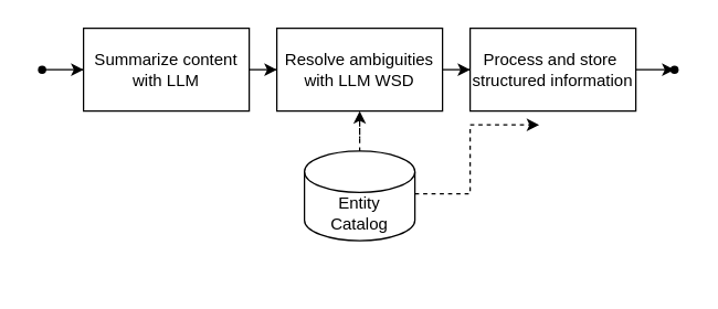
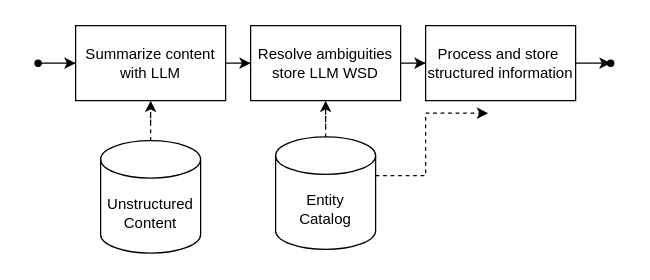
  <mxCell id="0" />
  <mxCell id="1" parent="0" />
+ <mxCell id="2" value="" style="edgeStyle=orthogonalEdgeStyle;rounded=0;orthogonalLoop=1;jettySize=auto;html=1;dashed=1;" edge="1" parent="1" source="3" target="7"><mxGeometry relative="1" as="geometry" /></mxCell>
+ <mxCell id="3" value="Unstructured&lt;br&gt;Content" style="shape=cylinder3;whiteSpace=wrap;html=1;boundedLbl=1;backgroundOutline=1;size=15;" vertex="1" parent="1"><mxGeometry x="80" y="112" width="80" height="90" as="geometry" /></mxCell>
  <mxCell id="4" style="edgeStyle=orthogonalEdgeStyle;rounded=0;orthogonalLoop=1;jettySize=auto;html=1;dashed=1;startArrow=none;startFill=0;" edge="1" parent="1" source="5"><mxGeometry relative="1" as="geometry"><mxPoint x="390" y="90" as="targetPoint" /><Array as="points"><mxPoint x="340" y="140" /><mxPoint x="340" y="90" /></Array></mxGeometry></mxCell>
- <mxCell id="5" value="Entity&lt;br&gt;Catalog" style="shape=cylinder3;whiteSpace=wrap;html=1;boundedLbl=1;backgroundOutline=1;size=15;" vertex="1" parent="1"><mxGeometry x="220" y="109" width="80" height="65" as="geometry" /></mxCell>
+ <mxCell id="5" value="Entity&lt;br&gt;Catalog" style="shape=cylinder3;whiteSpace=wrap;html=1;boundedLbl=1;backgroundOutline=1;size=15;" vertex="1" parent="1"><mxGeometry x="220" y="109" width="80" height="90" as="geometry" /></mxCell>
  <mxCell id="6" value="" style="edgeStyle=orthogonalEdgeStyle;rounded=0;orthogonalLoop=1;jettySize=auto;html=1;" edge="1" parent="1" source="7" target="10"><mxGeometry relative="1" as="geometry" /></mxCell>
  <mxCell id="7" value="Summarize content with LLM" style="rounded=0;whiteSpace=wrap;html=1;" vertex="1" parent="1"><mxGeometry x="60" y="20" width="120" height="60" as="geometry" /></mxCell>
  <mxCell id="8" value="" style="edgeStyle=orthogonalEdgeStyle;rounded=0;orthogonalLoop=1;jettySize=auto;html=1;" edge="1" parent="1" source="10" target="12"><mxGeometry relative="1" as="geometry" /></mxCell>
  <mxCell id="9" value="" style="edgeStyle=orthogonalEdgeStyle;rounded=0;orthogonalLoop=1;jettySize=auto;html=1;dashed=1;startArrow=classic;startFill=1;endArrow=none;endFill=0;" edge="1" parent="1" source="10" target="5"><mxGeometry relative="1" as="geometry" /></mxCell>
- <mxCell id="10" value="Resolve ambiguities with LLM WSD" style="rounded=0;whiteSpace=wrap;html=1;" vertex="1" parent="1"><mxGeometry x="200" y="20" width="120" height="60" as="geometry" /></mxCell>
+ <mxCell id="10" value="Resolve ambiguities store LLM WSD" style="rounded=0;whiteSpace=wrap;html=1;" vertex="1" parent="1"><mxGeometry x="200" y="20" width="120" height="60" as="geometry" /></mxCell>
  <mxCell id="11" value="" style="edgeStyle=orthogonalEdgeStyle;rounded=0;orthogonalLoop=1;jettySize=auto;html=1;" edge="1" parent="1" source="12" target="13"><mxGeometry relative="1" as="geometry" /></mxCell>
  <mxCell id="12" value="Process and store&amp;nbsp;&lt;br&gt;structured information" style="rounded=0;whiteSpace=wrap;html=1;" vertex="1" parent="1"><mxGeometry x="340" y="20" width="120" height="60" as="geometry" /></mxCell>
  <mxCell id="13" value="" style="shape=waypoint;sketch=0;size=6;pointerEvents=1;points=[];fillColor=default;resizable=0;rotatable=0;perimeter=centerPerimeter;snapToPoint=1;rounded=0;" vertex="1" parent="1"><mxGeometry x="478" y="40" width="20" height="20" as="geometry" /></mxCell>
  <mxCell id="14" value="" style="edgeStyle=orthogonalEdgeStyle;rounded=0;orthogonalLoop=1;jettySize=auto;html=1;" edge="1" parent="1" source="15" target="7"><mxGeometry relative="1" as="geometry" /></mxCell>
  <mxCell id="15" value="" style="shape=waypoint;sketch=0;size=6;pointerEvents=1;points=[];fillColor=default;resizable=0;rotatable=0;perimeter=centerPerimeter;snapToPoint=1;rounded=0;" vertex="1" parent="1"><mxGeometry x="20" y="40" width="20" height="20" as="geometry" /></mxCell>
